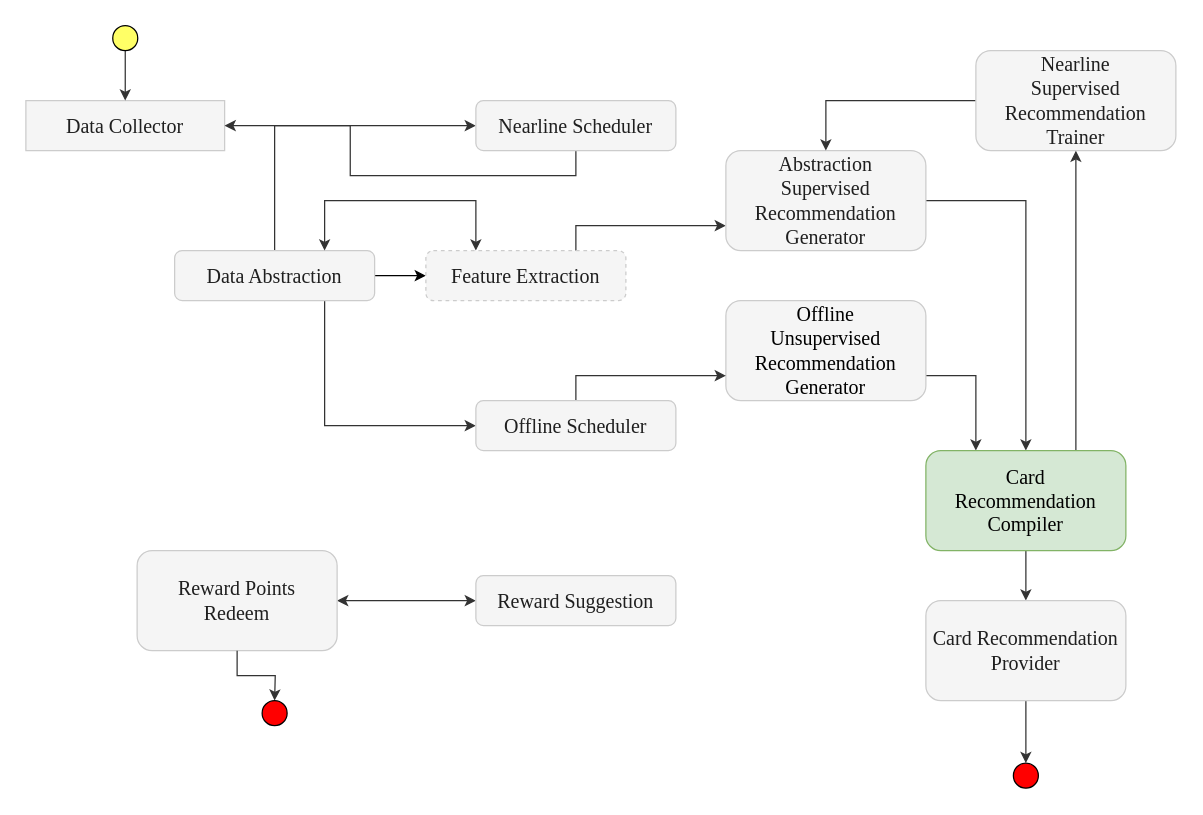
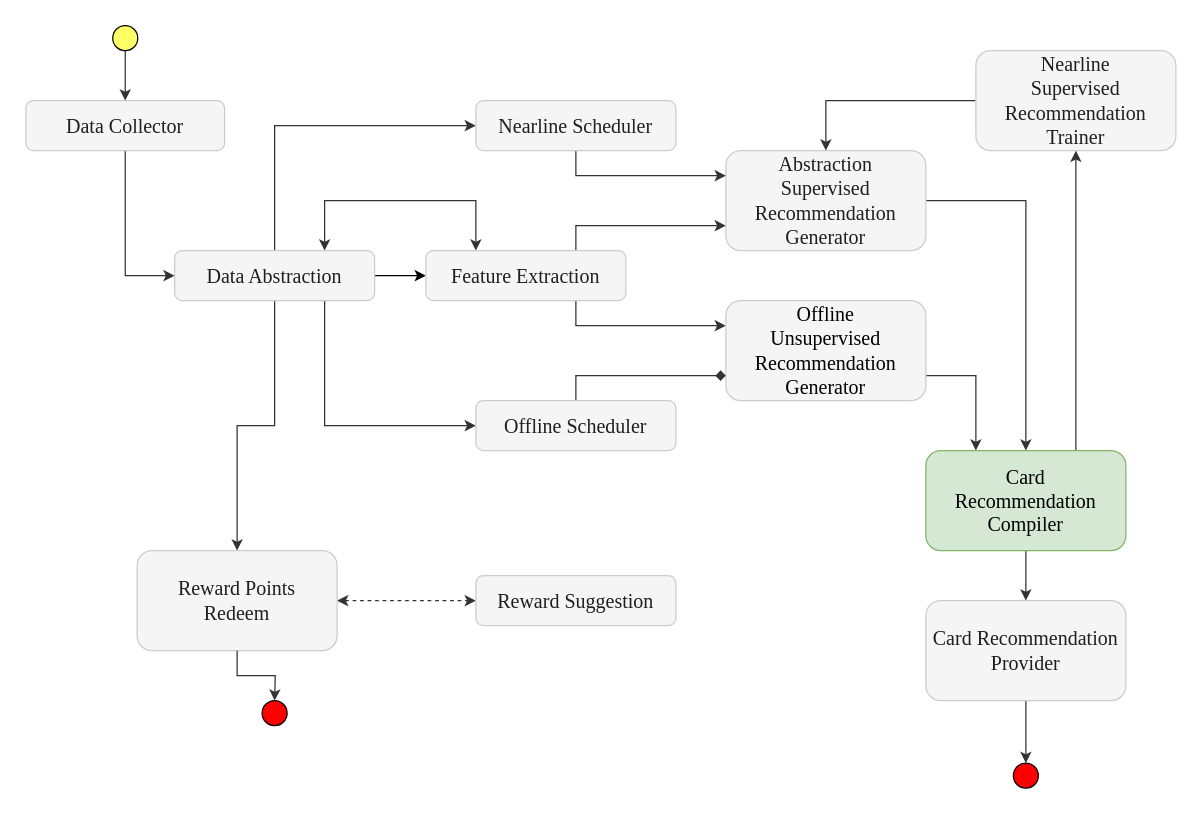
  <mxCell id="0" />
  <mxCell id="1" parent="0" />
- <mxCell id="3" value="&lt;font style=&quot;font-size: 16px&quot;&gt;Data Collector&lt;br&gt;&lt;/font&gt;" style="whiteSpace=wrap;html=1;strokeWidth=1;fontFamily=Ubuntu;fontSource=https%3A%2F%2Ffonts.googleapis.com%2Fcss%3Ffamily%3DUbuntu;fontSize=13;fillColor=#F5F5F5;fontColor=#1F1F1F;labelBorderColor=none;strokeColor=#CCCCCC;rounded=0;" vertex="1" parent="1"><mxGeometry x="20" y="80" width="159" height="40" as="geometry" /></mxCell>
+ <mxCell id="2" style="edgeStyle=orthogonalEdgeStyle;rounded=0;orthogonalLoop=1;jettySize=auto;html=1;exitX=0.5;exitY=1;exitDx=0;exitDy=0;entryX=0;entryY=0.5;entryDx=0;entryDy=0;fontFamily=Ubuntu;fontSource=https%3A%2F%2Ffonts.googleapis.com%2Fcss%3Ffamily%3DUbuntu;fontSize=13;fontColor=#6E6E6E;strokeColor=#333333;" edge="1" parent="1" source="3" target="8"><mxGeometry relative="1" as="geometry" /></mxCell>
+ <mxCell id="3" value="&lt;font style=&quot;font-size: 16px&quot;&gt;Data Collector&lt;br&gt;&lt;/font&gt;" style="rounded=1;whiteSpace=wrap;html=1;strokeWidth=1;fontFamily=Ubuntu;fontSource=https%3A%2F%2Ffonts.googleapis.com%2Fcss%3Ffamily%3DUbuntu;fontSize=13;fillColor=#F5F5F5;fontColor=#1F1F1F;labelBorderColor=none;strokeColor=#CCCCCC;" vertex="1" parent="1"><mxGeometry x="20" y="80" width="159" height="40" as="geometry" /></mxCell>
  <mxCell id="4" style="edgeStyle=orthogonalEdgeStyle;rounded=0;orthogonalLoop=1;jettySize=auto;html=1;entryX=0;entryY=0.5;entryDx=0;entryDy=0;fontFamily=Ubuntu;fontSource=https%3A%2F%2Ffonts.googleapis.com%2Fcss%3Ffamily%3DUbuntu;fontSize=13;fontColor=#6E6E6E;" edge="1" parent="1" source="8" target="12"><mxGeometry relative="1" as="geometry" /></mxCell>
  <mxCell id="5" style="edgeStyle=orthogonalEdgeStyle;rounded=0;orthogonalLoop=1;jettySize=auto;html=1;exitX=0.5;exitY=0;exitDx=0;exitDy=0;entryX=0;entryY=0.5;entryDx=0;entryDy=0;fontFamily=Ubuntu;fontSource=https%3A%2F%2Ffonts.googleapis.com%2Fcss%3Ffamily%3DUbuntu;fontSize=13;fontColor=#6E6E6E;strokeColor=#333333;" edge="1" parent="1" source="8" target="25"><mxGeometry relative="1" as="geometry" /></mxCell>
  <mxCell id="6" style="edgeStyle=orthogonalEdgeStyle;rounded=0;orthogonalLoop=1;jettySize=auto;html=1;exitX=0.75;exitY=1;exitDx=0;exitDy=0;entryX=0;entryY=0.5;entryDx=0;entryDy=0;fontFamily=Ubuntu;fontSource=https%3A%2F%2Ffonts.googleapis.com%2Fcss%3Ffamily%3DUbuntu;fontSize=13;fontColor=#6E6E6E;strokeColor=#333333;" edge="1" parent="1" source="8" target="27"><mxGeometry relative="1" as="geometry" /></mxCell>
+ <mxCell id="7" style="edgeStyle=orthogonalEdgeStyle;rounded=0;orthogonalLoop=1;jettySize=auto;html=1;exitX=0.5;exitY=1;exitDx=0;exitDy=0;fontFamily=Ubuntu;fontSource=https%3A%2F%2Ffonts.googleapis.com%2Fcss%3Ffamily%3DUbuntu;fontSize=13;fontColor=#6E6E6E;entryX=0.5;entryY=0;entryDx=0;entryDy=0;strokeColor=#333333;" edge="1" parent="1" source="8" target="29"><mxGeometry relative="1" as="geometry"><Array as="points" /><mxPoint x="179" y="441" as="targetPoint" /></mxGeometry></mxCell>
  <mxCell id="8" value="&lt;font style=&quot;font-size: 16px&quot;&gt;Data Abstraction&lt;br&gt;&lt;/font&gt;" style="rounded=1;whiteSpace=wrap;html=1;strokeWidth=1;fontFamily=Ubuntu;fontSource=https%3A%2F%2Ffonts.googleapis.com%2Fcss%3Ffamily%3DUbuntu;fontSize=13;fillColor=#F5F5F5;fontColor=#1F1F1F;labelBorderColor=none;strokeColor=#CCCCCC;" vertex="1" parent="1"><mxGeometry x="139" y="200" width="160" height="40" as="geometry" /></mxCell>
  <mxCell id="9" style="edgeStyle=orthogonalEdgeStyle;rounded=0;orthogonalLoop=1;jettySize=auto;html=1;exitX=0.75;exitY=0;exitDx=0;exitDy=0;entryX=0;entryY=0.75;entryDx=0;entryDy=0;fontFamily=Ubuntu;fontSource=https%3A%2F%2Ffonts.googleapis.com%2Fcss%3Ffamily%3DUbuntu;fontSize=13;fontColor=#6E6E6E;strokeColor=#333333;" edge="1" parent="1" source="12" target="16"><mxGeometry relative="1" as="geometry" /></mxCell>
+ <mxCell id="10" style="edgeStyle=orthogonalEdgeStyle;rounded=0;orthogonalLoop=1;jettySize=auto;html=1;exitX=0.75;exitY=1;exitDx=0;exitDy=0;entryX=0;entryY=0.25;entryDx=0;entryDy=0;fontFamily=Ubuntu;fontSource=https%3A%2F%2Ffonts.googleapis.com%2Fcss%3Ffamily%3DUbuntu;fontSize=13;fontColor=#6E6E6E;strokeColor=#333333;" edge="1" parent="1" source="12" target="14"><mxGeometry relative="1" as="geometry" /></mxCell>
  <mxCell id="11" style="edgeStyle=orthogonalEdgeStyle;rounded=0;orthogonalLoop=1;jettySize=auto;html=1;exitX=0.25;exitY=0;exitDx=0;exitDy=0;entryX=0.75;entryY=0;entryDx=0;entryDy=0;startArrow=classic;startFill=1;fontFamily=Ubuntu;fontSource=https%3A%2F%2Ffonts.googleapis.com%2Fcss%3Ffamily%3DUbuntu;fontSize=13;fontColor=#6E6E6E;strokeColor=#333333;" edge="1" parent="1" source="12" target="8"><mxGeometry relative="1" as="geometry"><Array as="points"><mxPoint x="380" y="160" /><mxPoint x="259" y="160" /></Array></mxGeometry></mxCell>
- <mxCell id="12" value="&lt;font style=&quot;font-size: 16px&quot;&gt;Feature Extraction&lt;br&gt;&lt;/font&gt;" style="rounded=1;whiteSpace=wrap;html=1;strokeWidth=1;fontFamily=Ubuntu;fontSource=https%3A%2F%2Ffonts.googleapis.com%2Fcss%3Ffamily%3DUbuntu;fontSize=13;fillColor=#F5F5F5;fontColor=#1F1F1F;labelBorderColor=none;strokeColor=#CCCCCC;dashed=1;" vertex="1" parent="1"><mxGeometry x="340" y="200" width="160" height="40" as="geometry" /></mxCell>
+ <mxCell id="12" value="&lt;font style=&quot;font-size: 16px&quot;&gt;Feature Extraction&lt;br&gt;&lt;/font&gt;" style="rounded=1;whiteSpace=wrap;html=1;strokeWidth=1;fontFamily=Ubuntu;fontSource=https%3A%2F%2Ffonts.googleapis.com%2Fcss%3Ffamily%3DUbuntu;fontSize=13;fillColor=#F5F5F5;fontColor=#1F1F1F;labelBorderColor=none;strokeColor=#CCCCCC;" vertex="1" parent="1"><mxGeometry x="340" y="200" width="160" height="40" as="geometry" /></mxCell>
  <mxCell id="13" style="edgeStyle=orthogonalEdgeStyle;rounded=0;orthogonalLoop=1;jettySize=auto;html=1;exitX=1;exitY=0.75;exitDx=0;exitDy=0;entryX=0.25;entryY=0;entryDx=0;entryDy=0;fontFamily=Ubuntu;fontSource=https%3A%2F%2Ffonts.googleapis.com%2Fcss%3Ffamily%3DUbuntu;fontSize=13;fontColor=#6E6E6E;strokeColor=#333333;" edge="1" parent="1" source="14" target="21"><mxGeometry relative="1" as="geometry" /></mxCell>
  <mxCell id="14" value="&lt;font style=&quot;font-size: 16px&quot;&gt;Offline &lt;br&gt;Unsupervised&lt;br&gt;Recommendation&lt;br&gt;Generator&lt;br&gt;&lt;/font&gt;" style="rounded=1;whiteSpace=wrap;html=1;strokeWidth=1;fontFamily=Ubuntu;fontSource=https%3A%2F%2Ffonts.googleapis.com%2Fcss%3Ffamily%3DUbuntu;fontSize=13;fillColor=#F5F5F5;labelBorderColor=none;strokeColor=#CCCCCC;" vertex="1" parent="1"><mxGeometry x="580" y="240" width="160" height="80" as="geometry" /></mxCell>
  <mxCell id="15" style="edgeStyle=orthogonalEdgeStyle;rounded=0;orthogonalLoop=1;jettySize=auto;html=1;fontFamily=Ubuntu;fontSource=https%3A%2F%2Ffonts.googleapis.com%2Fcss%3Ffamily%3DUbuntu;fontSize=13;fontColor=#6E6E6E;strokeColor=#333333;" edge="1" parent="1" source="16" target="21"><mxGeometry relative="1" as="geometry"><Array as="points"><mxPoint x="820" y="160" /></Array></mxGeometry></mxCell>
  <mxCell id="16" value="&lt;font style=&quot;font-size: 16px&quot;&gt;Abstraction &lt;br&gt;Supervised&lt;br&gt;Recommendation&lt;br&gt;Generator&lt;br&gt;&lt;/font&gt;" style="rounded=1;whiteSpace=wrap;html=1;strokeWidth=1;fontFamily=Ubuntu;fontSource=https%3A%2F%2Ffonts.googleapis.com%2Fcss%3Ffamily%3DUbuntu;fontSize=13;fillColor=#F5F5F5;fontColor=#1F1F1F;labelBorderColor=none;strokeColor=#CCCCCC;" vertex="1" parent="1"><mxGeometry x="580" y="120" width="160" height="80" as="geometry" /></mxCell>
  <mxCell id="17" style="edgeStyle=orthogonalEdgeStyle;rounded=0;orthogonalLoop=1;jettySize=auto;html=1;entryX=0.5;entryY=0;entryDx=0;entryDy=0;fontFamily=Ubuntu;fontSource=https%3A%2F%2Ffonts.googleapis.com%2Fcss%3Ffamily%3DUbuntu;fontSize=13;fontColor=#6E6E6E;strokeColor=#333333;" edge="1" parent="1" source="18" target="16"><mxGeometry relative="1" as="geometry" /></mxCell>
  <mxCell id="18" value="&lt;font style=&quot;font-size: 16px&quot;&gt;Nearline &lt;br&gt;Supervised&lt;br&gt;Recommendation&lt;br&gt;Trainer&lt;br&gt;&lt;/font&gt;" style="rounded=1;whiteSpace=wrap;html=1;strokeWidth=1;fontFamily=Ubuntu;fontSource=https%3A%2F%2Ffonts.googleapis.com%2Fcss%3Ffamily%3DUbuntu;fontSize=13;fillColor=#F5F5F5;fontColor=#1F1F1F;labelBorderColor=none;strokeColor=#CCCCCC;" vertex="1" parent="1"><mxGeometry x="780" y="40" width="160" height="80" as="geometry" /></mxCell>
  <mxCell id="19" style="edgeStyle=orthogonalEdgeStyle;rounded=0;orthogonalLoop=1;jettySize=auto;html=1;exitX=0.5;exitY=1;exitDx=0;exitDy=0;entryX=0.5;entryY=0;entryDx=0;entryDy=0;fontFamily=Ubuntu;fontSource=https%3A%2F%2Ffonts.googleapis.com%2Fcss%3Ffamily%3DUbuntu;fontSize=13;fontColor=#6E6E6E;strokeColor=#333333;" edge="1" parent="1" source="21" target="23"><mxGeometry relative="1" as="geometry" /></mxCell>
  <mxCell id="20" style="edgeStyle=orthogonalEdgeStyle;rounded=0;orthogonalLoop=1;jettySize=auto;html=1;entryX=0.5;entryY=1;entryDx=0;entryDy=0;exitX=0.75;exitY=0;exitDx=0;exitDy=0;strokeColor=#333333;" edge="1" parent="1" source="21" target="18"><mxGeometry relative="1" as="geometry" /></mxCell>
  <mxCell id="21" value="&lt;font style=&quot;font-size: 16px&quot;&gt;Card&lt;br&gt;Recommendation&lt;br&gt;Compiler&lt;br&gt;&lt;/font&gt;" style="rounded=1;whiteSpace=wrap;html=1;strokeWidth=1;fontFamily=Ubuntu;fontSource=https%3A%2F%2Ffonts.googleapis.com%2Fcss%3Ffamily%3DUbuntu;fontSize=13;fillColor=#d5e8d4;labelBorderColor=none;strokeColor=#82b366;" vertex="1" parent="1"><mxGeometry x="740" y="360" width="160" height="80" as="geometry" /></mxCell>
  <mxCell id="22" style="edgeStyle=orthogonalEdgeStyle;rounded=0;orthogonalLoop=1;jettySize=auto;html=1;exitX=0.5;exitY=1;exitDx=0;exitDy=0;startArrow=none;startFill=0;fontFamily=Ubuntu;fontSource=https%3A%2F%2Ffonts.googleapis.com%2Fcss%3Ffamily%3DUbuntu;fontSize=13;fontColor=#6E6E6E;entryX=0.5;entryY=0;entryDx=0;entryDy=0;strokeColor=#333333;" edge="1" parent="1" source="23" target="31"><mxGeometry relative="1" as="geometry"><mxPoint x="540" y="520" as="targetPoint" /><Array as="points" /></mxGeometry></mxCell>
  <mxCell id="23" value="&lt;font style=&quot;font-size: 16px&quot;&gt;Card Recommendation&lt;br&gt;Provider&lt;br&gt;&lt;/font&gt;" style="rounded=1;whiteSpace=wrap;html=1;strokeWidth=1;fontFamily=Ubuntu;fontSource=https%3A%2F%2Ffonts.googleapis.com%2Fcss%3Ffamily%3DUbuntu;fontSize=13;fillColor=#F5F5F5;fontColor=#1F1F1F;labelBorderColor=none;strokeColor=#CCCCCC;" vertex="1" parent="1"><mxGeometry x="740" y="480" width="160" height="80" as="geometry" /></mxCell>
- <mxCell id="24" style="edgeStyle=orthogonalEdgeStyle;rounded=0;orthogonalLoop=1;jettySize=auto;html=1;exitX=0.5;exitY=1;exitDx=0;exitDy=0;fontFamily=Ubuntu;fontSource=https%3A%2F%2Ffonts.googleapis.com%2Fcss%3Ffamily%3DUbuntu;fontSize=13;fontColor=#6E6E6E;strokeColor=#333333;" edge="1" parent="1" source="25" target="3"><mxGeometry relative="1" as="geometry" /></mxCell>
+ <mxCell id="24" style="edgeStyle=orthogonalEdgeStyle;rounded=0;orthogonalLoop=1;jettySize=auto;html=1;exitX=0.5;exitY=1;exitDx=0;exitDy=0;entryX=0;entryY=0.25;entryDx=0;entryDy=0;fontFamily=Ubuntu;fontSource=https%3A%2F%2Ffonts.googleapis.com%2Fcss%3Ffamily%3DUbuntu;fontSize=13;fontColor=#6E6E6E;strokeColor=#333333;" edge="1" parent="1" source="25" target="16"><mxGeometry relative="1" as="geometry" /></mxCell>
  <mxCell id="25" value="&lt;font style=&quot;font-size: 16px&quot;&gt;Nearline Scheduler&lt;br&gt;&lt;/font&gt;" style="rounded=1;whiteSpace=wrap;html=1;strokeWidth=1;fontFamily=Ubuntu;fontSource=https%3A%2F%2Ffonts.googleapis.com%2Fcss%3Ffamily%3DUbuntu;fontSize=13;fillColor=#F5F5F5;fontColor=#1F1F1F;labelBorderColor=none;strokeColor=#CCCCCC;" vertex="1" parent="1"><mxGeometry x="380" y="80" width="160" height="40" as="geometry" /></mxCell>
- <mxCell id="26" style="edgeStyle=orthogonalEdgeStyle;rounded=0;orthogonalLoop=1;jettySize=auto;html=1;exitX=0.5;exitY=0;exitDx=0;exitDy=0;entryX=0;entryY=0.75;entryDx=0;entryDy=0;fontFamily=Ubuntu;fontSource=https%3A%2F%2Ffonts.googleapis.com%2Fcss%3Ffamily%3DUbuntu;fontSize=13;fontColor=#6E6E6E;strokeColor=#333333;" edge="1" parent="1" source="27" target="14"><mxGeometry relative="1" as="geometry" /></mxCell>
+ <mxCell id="26" style="edgeStyle=orthogonalEdgeStyle;rounded=0;orthogonalLoop=1;jettySize=auto;html=1;exitX=0.5;exitY=0;exitDx=0;exitDy=0;entryX=0;entryY=0.75;entryDx=0;entryDy=0;fontFamily=Ubuntu;fontSource=https%3A%2F%2Ffonts.googleapis.com%2Fcss%3Ffamily%3DUbuntu;fontSize=13;fontColor=#6E6E6E;strokeColor=#333333;endArrow=diamond;" edge="1" parent="1" source="27" target="14"><mxGeometry relative="1" as="geometry" /></mxCell>
  <mxCell id="27" value="&lt;font style=&quot;font-size: 16px&quot;&gt;Offline Scheduler&lt;br&gt;&lt;/font&gt;" style="rounded=1;whiteSpace=wrap;html=1;strokeWidth=1;fontFamily=Ubuntu;fontSource=https%3A%2F%2Ffonts.googleapis.com%2Fcss%3Ffamily%3DUbuntu;fontSize=13;fillColor=#F5F5F5;fontColor=#1F1F1F;labelBorderColor=none;strokeColor=#CCCCCC;" vertex="1" parent="1"><mxGeometry x="380" y="320" width="160" height="40" as="geometry" /></mxCell>
- <mxCell id="28" style="edgeStyle=orthogonalEdgeStyle;rounded=0;orthogonalLoop=1;jettySize=auto;html=1;exitX=1;exitY=0.5;exitDx=0;exitDy=0;fontFamily=Ubuntu;fontSource=https%3A%2F%2Ffonts.googleapis.com%2Fcss%3Ffamily%3DUbuntu;fontSize=13;fontColor=#6E6E6E;startArrow=classic;startFill=1;strokeColor=#333333;" edge="1" parent="1" source="29" target="30"><mxGeometry relative="1" as="geometry" /></mxCell>
+ <mxCell id="28" style="edgeStyle=orthogonalEdgeStyle;rounded=0;orthogonalLoop=1;jettySize=auto;html=1;exitX=1;exitY=0.5;exitDx=0;exitDy=0;fontFamily=Ubuntu;fontSource=https%3A%2F%2Ffonts.googleapis.com%2Fcss%3Ffamily%3DUbuntu;fontSize=13;fontColor=#6E6E6E;startArrow=classic;startFill=1;strokeColor=#333333;dashed=1;" edge="1" parent="1" source="29" target="30"><mxGeometry relative="1" as="geometry" /></mxCell>
  <mxCell id="29" value="&lt;font style=&quot;font-size: 16px&quot;&gt;Reward Points&lt;br&gt;Redeem&lt;br&gt;&lt;/font&gt;" style="rounded=1;whiteSpace=wrap;html=1;strokeWidth=1;fontFamily=Ubuntu;fontSource=https%3A%2F%2Ffonts.googleapis.com%2Fcss%3Ffamily%3DUbuntu;fontSize=13;fillColor=#F5F5F5;fontColor=#1F1F1F;labelBorderColor=none;strokeColor=#CCCCCC;" vertex="1" parent="1"><mxGeometry x="109" y="440" width="160" height="80" as="geometry" /></mxCell>
  <mxCell id="30" value="&lt;font style=&quot;font-size: 16px&quot;&gt;Reward Suggestion&lt;br&gt;&lt;/font&gt;" style="rounded=1;whiteSpace=wrap;html=1;strokeWidth=1;fontFamily=Ubuntu;fontSource=https%3A%2F%2Ffonts.googleapis.com%2Fcss%3Ffamily%3DUbuntu;fontSize=13;fillColor=#F5F5F5;fontColor=#1F1F1F;labelBorderColor=none;strokeColor=#CCCCCC;" vertex="1" parent="1"><mxGeometry x="380" y="460" width="160" height="40" as="geometry" /></mxCell>
  <mxCell id="31" value="" style="ellipse;whiteSpace=wrap;html=1;aspect=fixed;strokeWidth=1;fontFamily=Ubuntu;fontSource=https%3A%2F%2Ffonts.googleapis.com%2Fcss%3Ffamily%3DUbuntu;fontSize=13;fontColor=#6E6E6E;fillColor=#FF0000;" vertex="1" parent="1"><mxGeometry x="810" y="610" width="20" height="20" as="geometry" /></mxCell>
  <mxCell id="32" style="edgeStyle=orthogonalEdgeStyle;rounded=0;orthogonalLoop=1;jettySize=auto;html=1;entryX=0.5;entryY=0;entryDx=0;entryDy=0;startArrow=none;startFill=0;fontFamily=Ubuntu;fontSource=https%3A%2F%2Ffonts.googleapis.com%2Fcss%3Ffamily%3DUbuntu;fontSize=13;fontColor=#6E6E6E;strokeColor=#333333;" edge="1" parent="1" source="33" target="3"><mxGeometry relative="1" as="geometry" /></mxCell>
  <mxCell id="33" value="" style="ellipse;whiteSpace=wrap;html=1;aspect=fixed;strokeWidth=1;fontFamily=Ubuntu;fontSource=https%3A%2F%2Ffonts.googleapis.com%2Fcss%3Ffamily%3DUbuntu;fontSize=13;fontColor=#6E6E6E;fillColor=#FFFF66;" vertex="1" parent="1"><mxGeometry x="89.5" y="20" width="20" height="20" as="geometry" /></mxCell>
  <mxCell id="34" style="edgeStyle=orthogonalEdgeStyle;rounded=0;orthogonalLoop=1;jettySize=auto;html=1;startArrow=none;startFill=0;fontFamily=Ubuntu;fontSource=https%3A%2F%2Ffonts.googleapis.com%2Fcss%3Ffamily%3DUbuntu;fontSize=13;fontColor=#6E6E6E;exitX=0.5;exitY=1;exitDx=0;exitDy=0;strokeColor=#333333;" edge="1" parent="1" source="29"><mxGeometry relative="1" as="geometry"><mxPoint x="219" y="560" as="targetPoint" /><mxPoint x="420" y="600" as="sourcePoint" /><Array as="points" /></mxGeometry></mxCell>
  <mxCell id="35" value="" style="ellipse;whiteSpace=wrap;html=1;aspect=fixed;strokeWidth=1;fontFamily=Ubuntu;fontSource=https%3A%2F%2Ffonts.googleapis.com%2Fcss%3Ffamily%3DUbuntu;fontSize=13;fontColor=#6E6E6E;fillColor=#FF0000;" vertex="1" parent="1"><mxGeometry x="209" y="560" width="20" height="20" as="geometry" /></mxCell>
